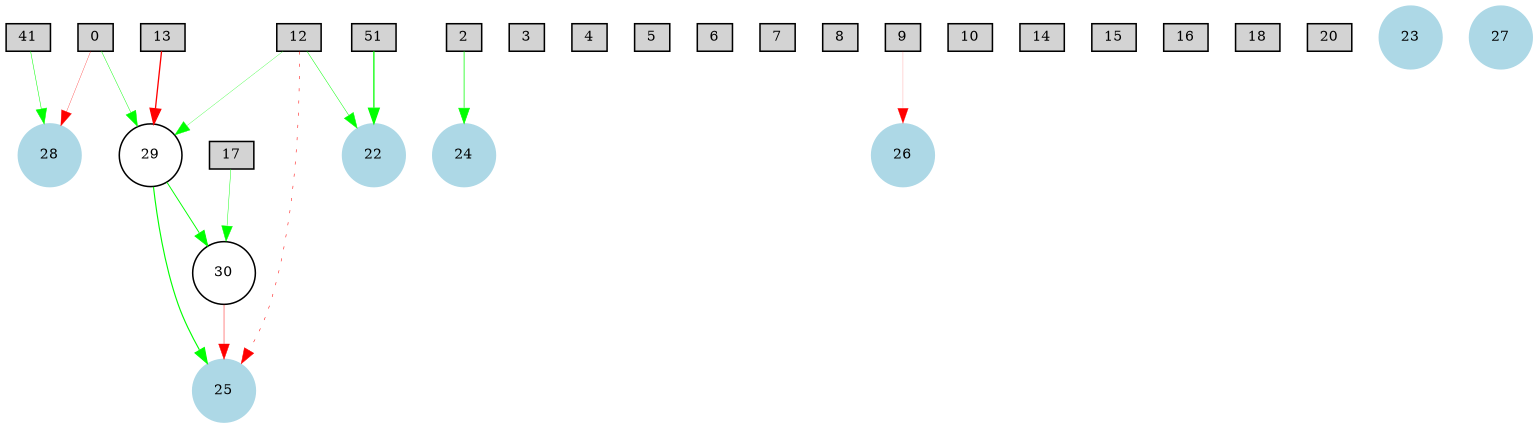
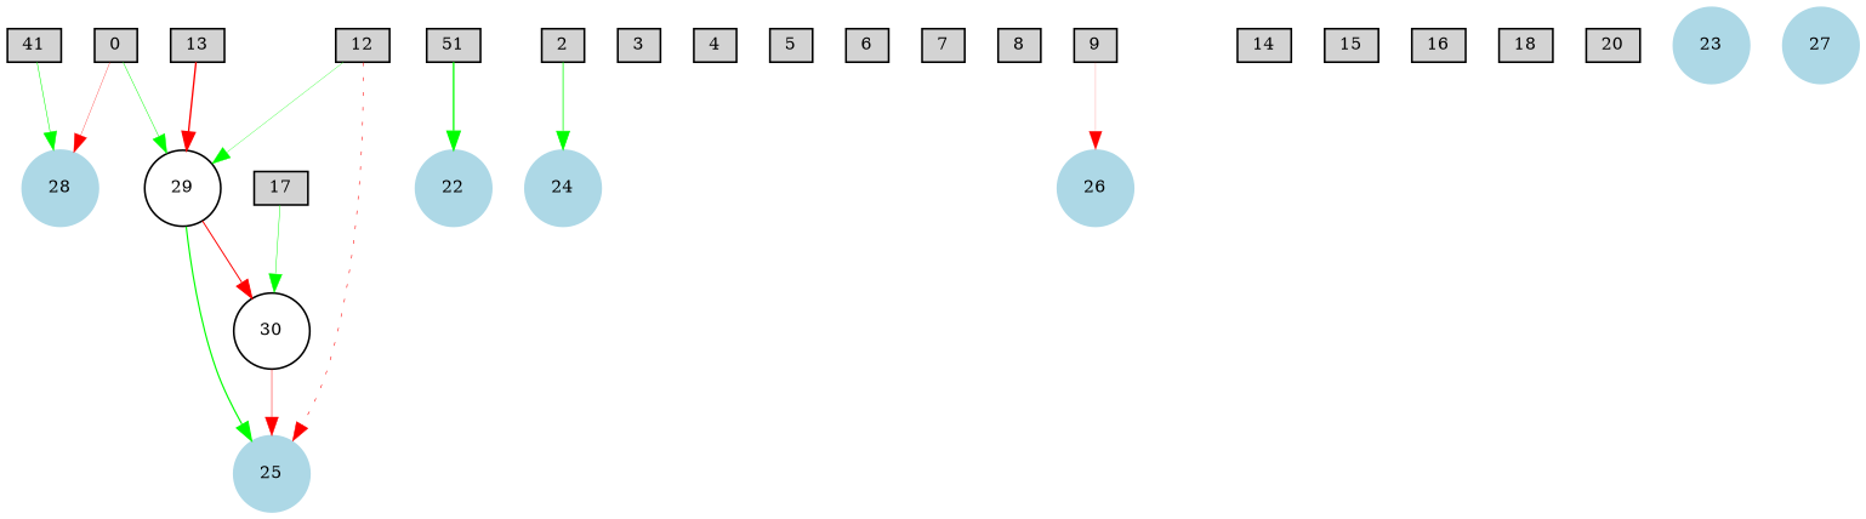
  digraph {
    node [fontsize=9 shape=box style=filled]
    edge [color=green style=solid]
    0 [height=0.2 width=0.2]
    28 [color=lightblue height=0.2 shape=circle width=0.2]
    29 [height=0.2 shape=circle width=0.2 style=""]
    25 [color=lightblue height=0.2 shape=circle width=0.2]
    30 [height=0.2 shape=circle width=0.2 style=""]
    2 [height=0.2 width=0.2]
    24 [color=lightblue height=0.2 shape=circle width=0.2]
    3 [height=0.2 width=0.2]
    4 [height=0.2 width=0.2]
    5 [height=0.2 width=0.2]
    6 [height=0.2 width=0.2]
    7 [height=0.2 width=0.2]
    8 [height=0.2 width=0.2]
    9 [height=0.2 width=0.2]
    26 [color=lightblue height=0.2 shape=circle width=0.2]
-   10 [height=0.2 width=0.2]
    n17 [height=0.2 label=51 width=0.2]
    22 [color=lightblue height=0.2 shape=circle width=0.2]
    12 [height=0.2 width=0.2]
    13 [height=0.2 width=0.2]
    14 [height=0.2 width=0.2]
    15 [height=0.2 width=0.2]
    16 [height=0.2 width=0.2]
    17 [height=0.2 width=0.2]
    18 [height=0.2 width=0.2]
    20 [height=0.2 width=0.2]
    n27 [height=0.2 label=41 width=0.2]
    23 [color=lightblue height=0.2 shape=circle width=0.2]
    27 [color=lightblue height=0.2 shape=circle width=0.2]
    0 -> 28 [color=red penwidth=0.18891658460336036]
    0 -> 29 [penwidth=0.2970647451288461]
    29 -> 25 [penwidth=0.7456407022333333]
-   29 -> 30 [penwidth=0.6151546154730697]
+   29 -> 30 [color=red penwidth=0.6151546154730697]
    30 -> 25 [color=red penwidth=0.30023326701478315]
    2 -> 24 [penwidth=0.47703899499744784]
    9 -> 26 [color=red penwidth=0.10373197890429263]
    n17 -> 22 [penwidth=0.8309017713664156]
    12 -> 29 [penwidth=0.18667083830864062]
    12 -> 25 [color=red penwidth=0.34196010825692214 style=dotted]
-   12 -> 22 [penwidth=0.31947156335169735]
    13 -> 29 [color=red penwidth=0.8610142042574285]
    17 -> 30 [penwidth=0.2892765529696531]
    n27 -> 28 [penwidth=0.3331050183435872]
  }
